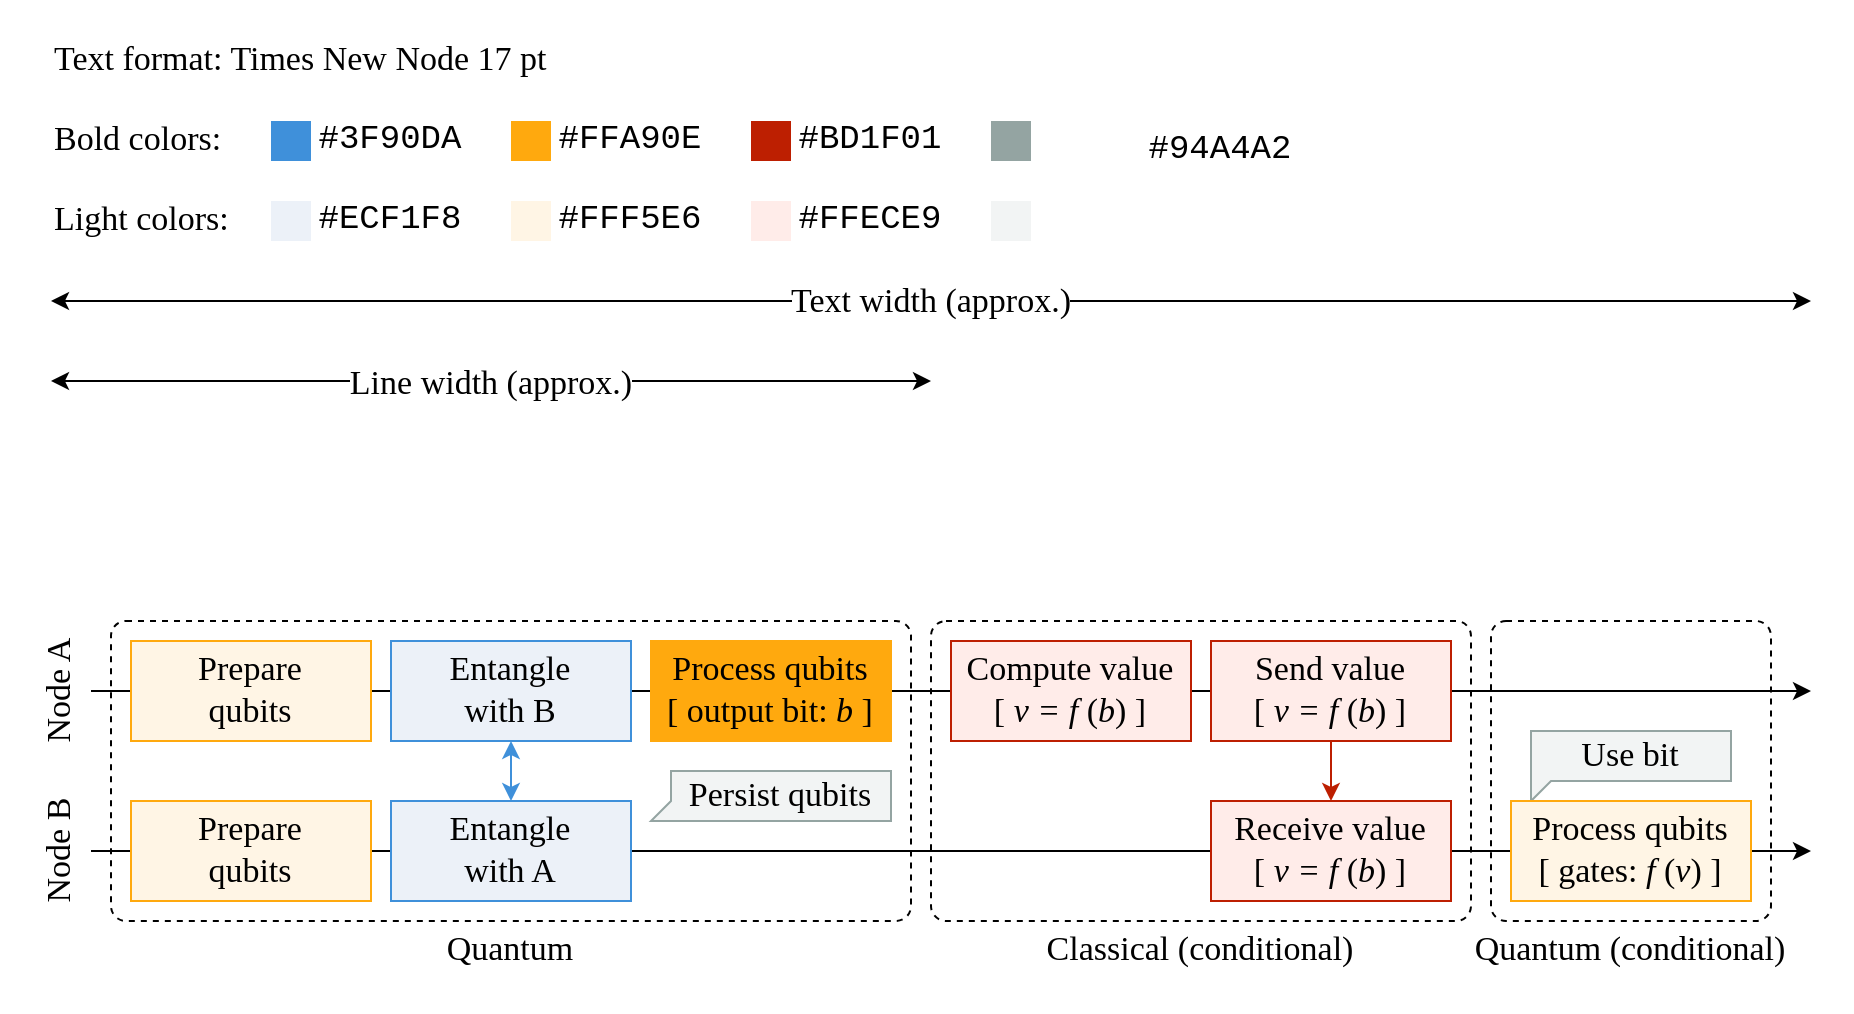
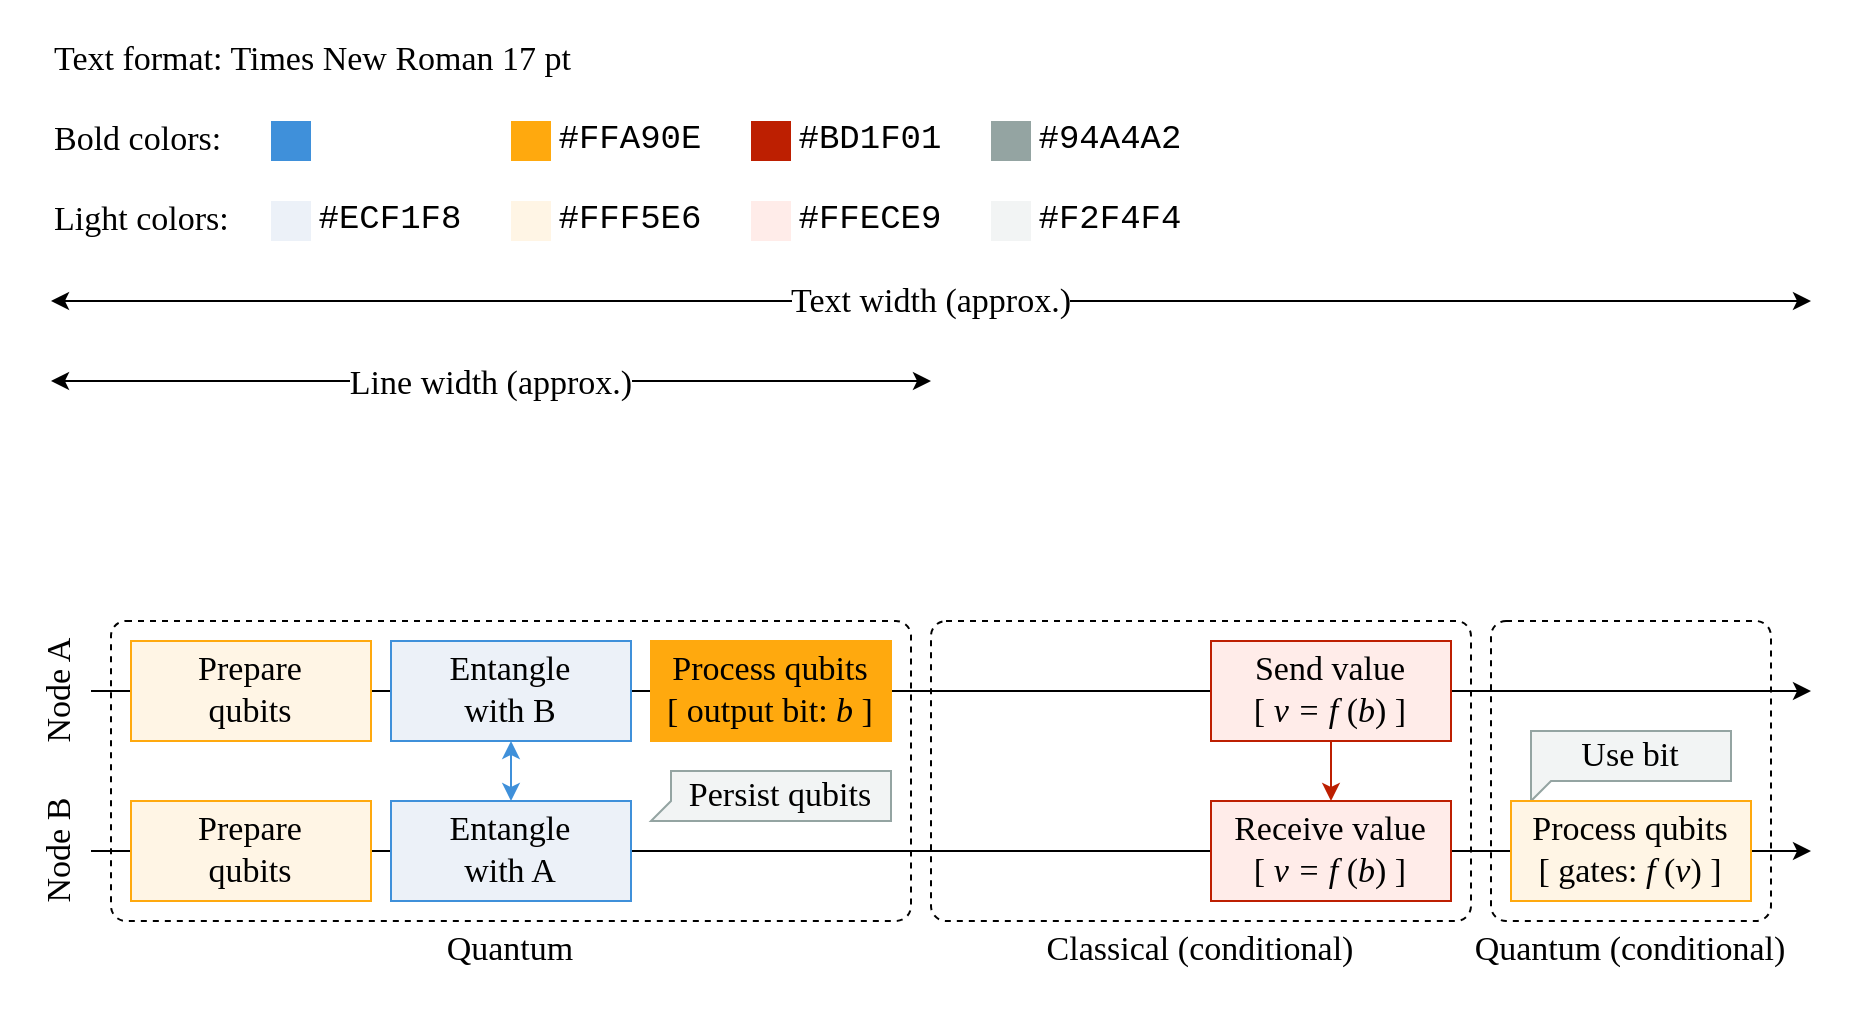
  <mxCell id="0" />
  <mxCell id="1" parent="0" />
  <mxCell id="2" value="" style="rounded=1;whiteSpace=wrap;html=1;comic=0;fillColor=none;fontFamily=Times New Roman;fontSize=15;fontColor=#FFA90E;align=center;absoluteArcSize=1;arcSize=15;dashed=1;" parent="1" vertex="1"><mxGeometry x="55" y="310" width="400" height="150" as="geometry" /></mxCell>
  <mxCell id="3" value="" style="endArrow=classic;startArrow=classic;html=1;" parent="1" edge="1"><mxGeometry width="50" height="50" relative="1" as="geometry"><mxPoint x="25" y="150" as="sourcePoint" /><mxPoint x="905" y="150" as="targetPoint" /></mxGeometry></mxCell>
  <mxCell id="4" value="Text width (approx.)" style="edgeLabel;html=1;align=center;verticalAlign=middle;resizable=0;points=[];fontSize=17;fontFamily=Times New Roman;" parent="3" vertex="1" connectable="0"><mxGeometry x="0.509" relative="1" as="geometry"><mxPoint x="-224.17" as="offset" /></mxGeometry></mxCell>
  <mxCell id="5" value="" style="endArrow=classic;startArrow=classic;html=1;" parent="1" edge="1"><mxGeometry width="50" height="50" relative="1" as="geometry"><mxPoint x="25" y="190" as="sourcePoint" /><mxPoint x="465" y="190" as="targetPoint" /></mxGeometry></mxCell>
  <mxCell id="6" value="Line width (approx.)" style="edgeLabel;html=1;align=center;verticalAlign=middle;resizable=0;points=[];fontSize=17;fontFamily=Times New Roman;spacingLeft=0;" parent="5" vertex="1" connectable="0"><mxGeometry x="0.038" y="-1" relative="1" as="geometry"><mxPoint x="-8.33" as="offset" /></mxGeometry></mxCell>
- <mxCell id="7" value="Text format: Times New Node 17 pt" style="text;html=1;strokeColor=none;fillColor=none;align=left;verticalAlign=middle;whiteSpace=wrap;rounded=0;fontFamily=Times New Roman;fontSize=17;" parent="1" vertex="1"><mxGeometry x="25" y="20" width="280" height="20" as="geometry" /></mxCell>
+ <mxCell id="7" value="Text format: Times New Roman 17 pt" style="text;html=1;strokeColor=none;fillColor=none;align=left;verticalAlign=middle;whiteSpace=wrap;rounded=0;fontFamily=Times New Roman;fontSize=17;" parent="1" vertex="1"><mxGeometry x="25" y="20" width="280" height="20" as="geometry" /></mxCell>
  <mxCell id="8" value="Bold colors:" style="text;html=1;strokeColor=none;fillColor=none;align=left;verticalAlign=middle;whiteSpace=wrap;rounded=0;fontFamily=Times New Roman;fontSize=17;" parent="1" vertex="1"><mxGeometry x="25" y="60" width="100" height="20" as="geometry" /></mxCell>
  <mxCell id="9" value="" style="rounded=0;whiteSpace=wrap;html=1;fontFamily=Times New Roman;fontSize=17;align=center;strokeColor=none;fillColor=#3f90da;" parent="1" vertex="1"><mxGeometry x="135" y="60" width="20" height="20" as="geometry" /></mxCell>
  <mxCell id="10" value="" style="rounded=0;whiteSpace=wrap;html=1;fontFamily=Times New Roman;fontSize=17;align=center;strokeColor=none;fillColor=#ffa90e;" parent="1" vertex="1"><mxGeometry x="255" y="60" width="20" height="20" as="geometry" /></mxCell>
  <mxCell id="11" value="" style="rounded=0;whiteSpace=wrap;html=1;fontFamily=Times New Roman;fontSize=17;align=center;strokeColor=none;fillColor=#bd1f01;" parent="1" vertex="1"><mxGeometry x="375" y="60" width="20" height="20" as="geometry" /></mxCell>
  <mxCell id="12" value="" style="rounded=0;whiteSpace=wrap;html=1;fontFamily=Times New Roman;fontSize=17;align=center;strokeColor=none;fillColor=#94a4a2;" parent="1" vertex="1"><mxGeometry x="495" y="60" width="20" height="20" as="geometry" /></mxCell>
- <mxCell id="13" value="&lt;span style=&quot;text-align: left&quot;&gt;#94A4A2&lt;/span&gt;" style="text;html=1;strokeColor=none;fillColor=none;align=center;verticalAlign=middle;whiteSpace=wrap;rounded=0;fontFamily=Courier New;fontSize=17;" parent="1" vertex="1"><mxGeometry x="570" y="65" width="80" height="20" as="geometry" /></mxCell>
+ <mxCell id="13" value="&lt;span style=&quot;text-align: left&quot;&gt;#94A4A2&lt;/span&gt;" style="text;html=1;strokeColor=none;fillColor=none;align=center;verticalAlign=middle;whiteSpace=wrap;rounded=0;fontFamily=Courier New;fontSize=17;" parent="1" vertex="1"><mxGeometry x="515" y="60" width="80" height="20" as="geometry" /></mxCell>
  <mxCell id="14" value="&lt;span style=&quot;text-align: left&quot;&gt;#BD1F01&lt;/span&gt;" style="text;html=1;strokeColor=none;fillColor=none;align=center;verticalAlign=middle;whiteSpace=wrap;rounded=0;fontFamily=Courier New;fontSize=17;" parent="1" vertex="1"><mxGeometry x="395" y="60" width="80" height="20" as="geometry" /></mxCell>
  <mxCell id="15" value="&lt;span style=&quot;text-align: left&quot;&gt;#FFA90E&lt;/span&gt;" style="text;html=1;strokeColor=none;fillColor=none;align=center;verticalAlign=middle;whiteSpace=wrap;rounded=0;fontFamily=Courier New;fontSize=17;" parent="1" vertex="1"><mxGeometry x="275" y="60" width="80" height="20" as="geometry" /></mxCell>
- <mxCell id="16" value="&lt;span style=&quot;text-align: left&quot;&gt;#3F90DA&lt;/span&gt;" style="text;html=1;strokeColor=none;fillColor=none;align=center;verticalAlign=middle;whiteSpace=wrap;rounded=0;fontFamily=Courier New;fontSize=17;" parent="1" vertex="1"><mxGeometry x="155" y="60" width="80" height="20" as="geometry" /></mxCell>
  <mxCell id="17" value="Light colors:" style="text;html=1;strokeColor=none;fillColor=none;align=left;verticalAlign=middle;whiteSpace=wrap;rounded=0;fontFamily=Times New Roman;fontSize=17;" parent="1" vertex="1"><mxGeometry x="25" y="100" width="100" height="20" as="geometry" /></mxCell>
  <mxCell id="18" value="" style="rounded=0;whiteSpace=wrap;html=1;fontFamily=Times New Roman;fontSize=17;align=center;strokeColor=none;fillColor=#ecf1f8;" parent="1" vertex="1"><mxGeometry x="135" y="100" width="20" height="20" as="geometry" /></mxCell>
  <mxCell id="19" value="" style="rounded=0;whiteSpace=wrap;html=1;fontFamily=Times New Roman;fontSize=17;align=center;strokeColor=none;fillColor=#fff5e5;" parent="1" vertex="1"><mxGeometry x="255" y="100" width="20" height="20" as="geometry" /></mxCell>
  <mxCell id="20" value="" style="rounded=0;whiteSpace=wrap;html=1;fontFamily=Times New Roman;fontSize=17;align=center;strokeColor=none;fillColor=#ffece9;" parent="1" vertex="1"><mxGeometry x="375" y="100" width="20" height="20" as="geometry" /></mxCell>
  <mxCell id="21" value="" style="rounded=0;whiteSpace=wrap;html=1;fontFamily=Times New Roman;fontSize=17;align=center;strokeColor=none;fillColor=#f2f4f4;" parent="1" vertex="1"><mxGeometry x="495" y="100" width="20" height="20" as="geometry" /></mxCell>
+ <mxCell id="22" value="&lt;span style=&quot;text-align: left&quot;&gt;#&lt;/span&gt;F2F4F4" style="text;html=1;strokeColor=none;fillColor=none;align=center;verticalAlign=middle;whiteSpace=wrap;rounded=0;fontFamily=Courier New;fontSize=17;" parent="1" vertex="1"><mxGeometry x="515" y="100" width="80" height="20" as="geometry" /></mxCell>
  <mxCell id="23" value="&lt;span style=&quot;text-align: left&quot;&gt;#&lt;/span&gt;FFECE9" style="text;html=1;strokeColor=none;fillColor=none;align=center;verticalAlign=middle;whiteSpace=wrap;rounded=0;fontFamily=Courier New;fontSize=17;" parent="1" vertex="1"><mxGeometry x="395" y="100" width="80" height="20" as="geometry" /></mxCell>
  <mxCell id="24" value="&lt;span style=&quot;text-align: left&quot;&gt;#&lt;/span&gt;FFF5E6" style="text;html=1;strokeColor=none;fillColor=none;align=center;verticalAlign=middle;whiteSpace=wrap;rounded=0;fontFamily=Courier New;fontSize=17;" parent="1" vertex="1"><mxGeometry x="275" y="100" width="80" height="20" as="geometry" /></mxCell>
  <mxCell id="25" value="&lt;span style=&quot;text-align: left&quot;&gt;#&lt;/span&gt;ECF1F8" style="text;html=1;strokeColor=none;fillColor=none;align=center;verticalAlign=middle;whiteSpace=wrap;rounded=0;fontFamily=Courier New;fontSize=17;" parent="1" vertex="1"><mxGeometry x="155" y="100" width="80" height="20" as="geometry" /></mxCell>
  <mxCell id="26" value="" style="rounded=1;whiteSpace=wrap;html=1;comic=0;fillColor=none;fontFamily=Times New Roman;fontSize=15;fontColor=#FFA90E;align=center;absoluteArcSize=1;arcSize=15;dashed=1;" parent="1" vertex="1"><mxGeometry x="745" y="310" width="140" height="150" as="geometry" /></mxCell>
  <mxCell id="27" value="" style="rounded=1;whiteSpace=wrap;html=1;comic=0;fillColor=none;fontFamily=Times New Roman;fontSize=15;fontColor=#FFA90E;align=center;absoluteArcSize=1;arcSize=15;dashed=1;" parent="1" vertex="1"><mxGeometry x="465" y="310" width="270" height="150" as="geometry" /></mxCell>
  <mxCell id="28" value="" style="endArrow=classic;html=1;endFill=1;" parent="1" edge="1"><mxGeometry width="50" height="50" relative="1" as="geometry"><mxPoint x="45" y="345" as="sourcePoint" /><mxPoint x="905" y="345" as="targetPoint" /></mxGeometry></mxCell>
  <mxCell id="29" value="Node A" style="text;html=1;strokeColor=none;fillColor=none;align=center;verticalAlign=middle;whiteSpace=wrap;rounded=0;fontFamily=Times New Roman;fontSize=17;horizontal=0;" parent="1" vertex="1"><mxGeometry x="20" y="315" width="20" height="60" as="geometry" /></mxCell>
  <mxCell id="30" value="" style="endArrow=classic;html=1;endFill=1;" parent="1" edge="1"><mxGeometry width="50" height="50" relative="1" as="geometry"><mxPoint x="45" y="425" as="sourcePoint" /><mxPoint x="905" y="425" as="targetPoint" /></mxGeometry></mxCell>
  <mxCell id="31" value="Prepare&lt;br&gt;qubits" style="rounded=0;whiteSpace=wrap;html=1;fontFamily=Times New Roman;fontSize=17;align=center;strokeColor=#FFA90E;fillColor=#FFF5E5;" parent="1" vertex="1"><mxGeometry x="65" y="320" width="120" height="50" as="geometry" /></mxCell>
  <mxCell id="32" value="Entangle&lt;br&gt;with B" style="rounded=0;whiteSpace=wrap;html=1;fontFamily=Times New Roman;fontSize=17;align=center;strokeColor=#3F90DA;fillColor=#ECF1F8;" parent="1" vertex="1"><mxGeometry x="195" y="320" width="120" height="50" as="geometry" /></mxCell>
  <mxCell id="33" value="Send value&lt;br&gt;[ &lt;i&gt;v = f&amp;nbsp;&lt;/i&gt;(&lt;i&gt;b&lt;/i&gt;) ]" style="rounded=0;whiteSpace=wrap;html=1;fontFamily=Times New Roman;fontSize=17;align=center;strokeColor=#BD1F01;fillColor=#FFECE9;" parent="1" vertex="1"><mxGeometry x="605" y="320" width="120" height="50" as="geometry" /></mxCell>
  <mxCell id="34" value="" style="endArrow=classic;startArrow=classic;html=1;fontFamily=Times New Roman;fontSize=17;strokeColor=#3F90DA;" parent="1" edge="1"><mxGeometry width="50" height="50" relative="1" as="geometry"><mxPoint x="255" y="400" as="sourcePoint" /><mxPoint x="255" y="370" as="targetPoint" /></mxGeometry></mxCell>
  <mxCell id="35" value="" style="endArrow=classic;html=1;fontFamily=Times New Roman;fontSize=17;strokeColor=#BD1F01;" parent="1" edge="1"><mxGeometry width="50" height="50" relative="1" as="geometry"><mxPoint x="665" y="370" as="sourcePoint" /><mxPoint x="665" y="400" as="targetPoint" /></mxGeometry></mxCell>
  <mxCell id="36" value="Prepare&lt;br&gt;qubits" style="rounded=0;whiteSpace=wrap;html=1;fontFamily=Times New Roman;fontSize=17;align=center;strokeColor=#FFA90E;fillColor=#FFF5E5;" parent="1" vertex="1"><mxGeometry x="65" y="400" width="120" height="50" as="geometry" /></mxCell>
  <mxCell id="37" value="Node B" style="text;html=1;strokeColor=none;fillColor=none;align=center;verticalAlign=middle;whiteSpace=wrap;rounded=0;fontFamily=Times New Roman;fontSize=17;horizontal=0;" parent="1" vertex="1"><mxGeometry x="20" y="395" width="20" height="60" as="geometry" /></mxCell>
  <mxCell id="38" value="Quantum " style="text;html=1;strokeColor=none;fillColor=none;align=center;verticalAlign=middle;whiteSpace=wrap;rounded=0;fontFamily=Times New Roman;fontSize=17;" parent="1" vertex="1"><mxGeometry x="215" y="465" width="80" height="20" as="geometry" /></mxCell>
  <mxCell id="39" value="Quantum (conditional)" style="text;html=1;strokeColor=none;fillColor=none;align=center;verticalAlign=middle;whiteSpace=wrap;rounded=0;fontFamily=Times New Roman;fontSize=17;" parent="1" vertex="1"><mxGeometry x="735" y="465" width="160" height="20" as="geometry" /></mxCell>
  <mxCell id="40" value="Process qubits&lt;br&gt;[ output bit: &lt;i&gt;b &lt;/i&gt;]" style="rounded=0;whiteSpace=wrap;html=1;fontFamily=Times New Roman;fontSize=17;align=center;strokeColor=#FFA90E;fillColor=#ffa90e;" parent="1" vertex="1"><mxGeometry x="325" y="320" width="120" height="50" as="geometry" /></mxCell>
- <mxCell id="41" value="Compute value&lt;br&gt;[ &lt;i&gt;v = f&amp;nbsp;&lt;/i&gt;(&lt;i&gt;b&lt;/i&gt;) ]" style="rounded=0;whiteSpace=wrap;html=1;fontFamily=Times New Roman;fontSize=17;align=center;strokeColor=#BD1F01;fillColor=#FFECE9;" parent="1" vertex="1"><mxGeometry x="475" y="320" width="120" height="50" as="geometry" /></mxCell>
  <mxCell id="42" value="Receive value&lt;br&gt;[ &lt;i&gt;v = f&amp;nbsp;&lt;/i&gt;(&lt;i&gt;b&lt;/i&gt;) ]" style="rounded=0;whiteSpace=wrap;html=1;fontFamily=Times New Roman;fontSize=17;align=center;strokeColor=#BD1F01;fillColor=#FFECE9;" parent="1" vertex="1"><mxGeometry x="605" y="400" width="120" height="50" as="geometry" /></mxCell>
  <mxCell id="43" value="Classical (conditional)" style="text;html=1;strokeColor=none;fillColor=none;align=center;verticalAlign=middle;whiteSpace=wrap;rounded=0;fontFamily=Times New Roman;fontSize=17;" parent="1" vertex="1"><mxGeometry x="520" y="465" width="160" height="20" as="geometry" /></mxCell>
  <mxCell id="44" value="Use bit" style="shape=callout;whiteSpace=wrap;html=1;perimeter=calloutPerimeter;comic=0;fontFamily=Times New Roman;fontSize=17;fontColor=#000000;strokeColor=#94A4A2;fillColor=#F2F4F4;strokeWidth=1;spacing=0;size=10;position=0;position2=0;base=10;noLabel=0;direction=east;spacingBottom=0;" parent="1" vertex="1"><mxGeometry x="765" y="365" width="100" height="35" as="geometry" /></mxCell>
  <mxCell id="45" value="Persist qubits" style="shape=callout;whiteSpace=wrap;html=1;perimeter=calloutPerimeter;comic=0;fontFamily=Times New Roman;fontSize=17;fontColor=#000000;strokeColor=#94A4A2;fillColor=#F2F4F4;strokeWidth=1;spacing=0;size=10;position=0.6;position2=1;base=25;noLabel=0;direction=south;spacingBottom=0;" parent="1" vertex="1"><mxGeometry x="325" y="385" width="120" height="25" as="geometry" /></mxCell>
  <mxCell id="46" value="Entangle&lt;br&gt;with A" style="rounded=0;whiteSpace=wrap;html=1;fontFamily=Times New Roman;fontSize=17;align=center;strokeColor=#3F90DA;fillColor=#ECF1F8;" parent="1" vertex="1"><mxGeometry x="195" y="400" width="120" height="50" as="geometry" /></mxCell>
  <mxCell id="47" value="Process qubits&lt;br&gt;[ gates:&amp;nbsp;&lt;i&gt;f&amp;nbsp;&lt;/i&gt;(&lt;i&gt;v&lt;/i&gt;) ]" style="rounded=0;whiteSpace=wrap;html=1;fontFamily=Times New Roman;fontSize=17;align=center;strokeColor=#FFA90E;fillColor=#FFF5E5;" parent="1" vertex="1"><mxGeometry x="755" y="400" width="120" height="50" as="geometry" /></mxCell>
